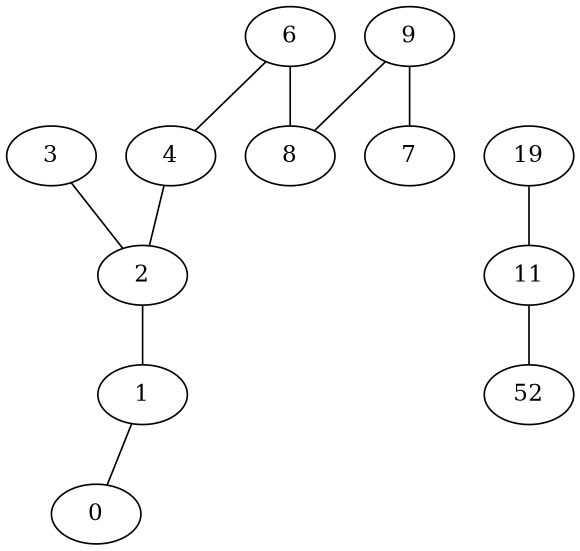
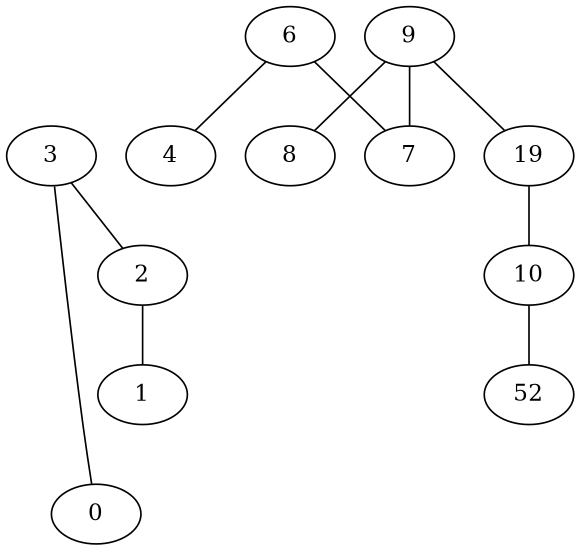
  graph {
    1
    0
    2
    3
    4
    6
    7
    9
    8
    n10 [label=19]
-   11
+   11 [label=10]
    n12 [label=52]
-   1 -- 0
+   3 -- 0
    2 -- 1
    3 -- 2
-   4 -- 2
    6 -- 4
-   6 -- 8
+   6 -- 7
    9 -- 7
    9 -- 8
+   9 -- n10
    n10 -- 11
    11 -- n12
  }
